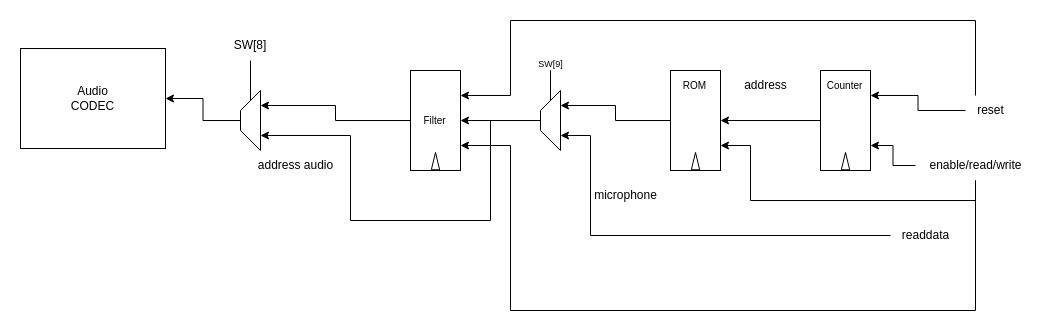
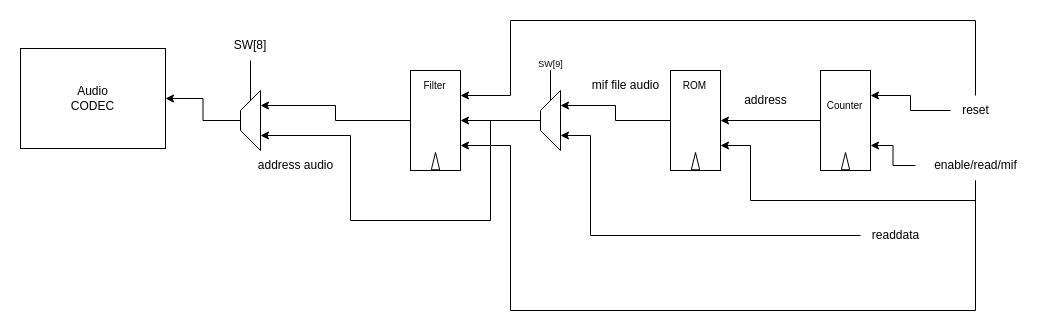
  <mxCell id="0" />
  <mxCell id="1" parent="0" />
  <mxCell id="2" value="" style="group" vertex="1" connectable="0" parent="1"><mxGeometry x="670" y="70" width="50" height="100" as="geometry" /></mxCell>
  <mxCell id="3" value="" style="rounded=0;whiteSpace=wrap;html=1;" vertex="1" parent="2"><mxGeometry width="50" height="100" as="geometry" /></mxCell>
  <mxCell id="4" value="" style="triangle;whiteSpace=wrap;html=1;rotation=-90;" vertex="1" parent="2"><mxGeometry x="16.346" y="86.458" width="17.308" height="8.333" as="geometry" /></mxCell>
  <mxCell id="5" value="&lt;font style=&quot;font-size: 10px;&quot;&gt;ROM&lt;/font&gt;" style="text;html=1;strokeColor=none;fillColor=none;align=center;verticalAlign=middle;whiteSpace=wrap;rounded=0;" vertex="1" parent="2"><mxGeometry x="13.462" y="8.333" width="23.077" height="12.5" as="geometry" /></mxCell>
  <mxCell id="6" value="" style="group" vertex="1" connectable="0" parent="1"><mxGeometry x="820" y="70" width="50" height="100" as="geometry" /></mxCell>
  <mxCell id="7" value="" style="rounded=0;whiteSpace=wrap;html=1;" vertex="1" parent="6"><mxGeometry width="50" height="100" as="geometry" /></mxCell>
  <mxCell id="8" value="" style="triangle;whiteSpace=wrap;html=1;rotation=-90;" vertex="1" parent="6"><mxGeometry x="16.346" y="86.458" width="17.308" height="8.333" as="geometry" /></mxCell>
- <mxCell id="9" value="&lt;font style=&quot;font-size: 10px;&quot;&gt;Counter&lt;/font&gt;" style="text;html=1;strokeColor=none;fillColor=none;align=center;verticalAlign=middle;whiteSpace=wrap;rounded=0;" vertex="1" parent="6"><mxGeometry x="13.462" y="8.333" width="23.077" height="12.5" as="geometry" /></mxCell>
+ <mxCell id="9" value="&lt;font style=&quot;font-size: 10px;&quot;&gt;Counter&lt;/font&gt;" style="text;html=1;strokeColor=none;fillColor=none;align=center;verticalAlign=middle;whiteSpace=wrap;rounded=0;" vertex="1" parent="6"><mxGeometry x="13.462" y="28.333" width="23.077" height="12.5" as="geometry" /></mxCell>
  <mxCell id="10" value="" style="group" vertex="1" connectable="0" parent="1"><mxGeometry x="410" y="70" width="50" height="100" as="geometry" /></mxCell>
  <mxCell id="11" value="" style="rounded=0;whiteSpace=wrap;html=1;" vertex="1" parent="10"><mxGeometry width="50" height="100" as="geometry" /></mxCell>
  <mxCell id="12" value="" style="triangle;whiteSpace=wrap;html=1;rotation=-90;" vertex="1" parent="10"><mxGeometry x="16.346" y="86.458" width="17.308" height="8.333" as="geometry" /></mxCell>
- <mxCell id="13" value="&lt;font style=&quot;font-size: 10px;&quot;&gt;Filter&lt;/font&gt;" style="text;html=1;strokeColor=none;fillColor=none;align=center;verticalAlign=middle;whiteSpace=wrap;rounded=0;" vertex="1" parent="10"><mxGeometry x="13.462" y="43.333" width="23.077" height="12.5" as="geometry" /></mxCell>
+ <mxCell id="13" value="&lt;font style=&quot;font-size: 10px;&quot;&gt;Filter&lt;/font&gt;" style="text;html=1;strokeColor=none;fillColor=none;align=center;verticalAlign=middle;whiteSpace=wrap;rounded=0;" vertex="1" parent="10"><mxGeometry x="13.462" y="8.333" width="23.077" height="12.5" as="geometry" /></mxCell>
  <mxCell id="14" style="edgeStyle=orthogonalEdgeStyle;rounded=0;orthogonalLoop=1;jettySize=auto;html=1;entryX=1;entryY=0.5;entryDx=0;entryDy=0;" edge="1" parent="1" source="16" target="11"><mxGeometry relative="1" as="geometry" /></mxCell>
  <mxCell id="15" style="edgeStyle=orthogonalEdgeStyle;rounded=0;orthogonalLoop=1;jettySize=auto;html=1;exitX=0.5;exitY=0;exitDx=0;exitDy=0;entryX=0.25;entryY=1;entryDx=0;entryDy=0;" edge="1" parent="1" source="16" target="27"><mxGeometry relative="1" as="geometry"><Array as="points"><mxPoint x="490" y="120" /><mxPoint x="490" y="220" /><mxPoint x="350" y="220" /><mxPoint x="350" y="135" /></Array></mxGeometry></mxCell>
  <mxCell id="16" value="" style="shape=trapezoid;perimeter=trapezoidPerimeter;whiteSpace=wrap;html=1;fixedSize=1;rotation=-90;" vertex="1" parent="1"><mxGeometry x="520" y="110" width="60" height="20" as="geometry" /></mxCell>
  <mxCell id="17" style="edgeStyle=orthogonalEdgeStyle;rounded=0;orthogonalLoop=1;jettySize=auto;html=1;exitX=0;exitY=0.5;exitDx=0;exitDy=0;entryX=0.75;entryY=1;entryDx=0;entryDy=0;" edge="1" parent="1" source="3" target="16"><mxGeometry relative="1" as="geometry" /></mxCell>
  <mxCell id="18" style="edgeStyle=orthogonalEdgeStyle;rounded=0;orthogonalLoop=1;jettySize=auto;html=1;exitX=0;exitY=0.5;exitDx=0;exitDy=0;entryX=1;entryY=0.5;entryDx=0;entryDy=0;" edge="1" parent="1" source="7" target="3"><mxGeometry relative="1" as="geometry" /></mxCell>
  <mxCell id="19" style="edgeStyle=orthogonalEdgeStyle;rounded=0;orthogonalLoop=1;jettySize=auto;html=1;entryX=1;entryY=0.5;entryDx=0;entryDy=0;endArrow=none;endFill=0;" edge="1" parent="1" source="20" target="16"><mxGeometry relative="1" as="geometry" /></mxCell>
  <mxCell id="20" value="&lt;font style=&quot;font-size: 9px;&quot;&gt;SW[9]&lt;/font&gt;" style="text;html=1;align=center;verticalAlign=middle;resizable=0;points=[];autosize=1;strokeColor=none;fillColor=none;" vertex="1" parent="1"><mxGeometry x="525" y="48" width="50" height="30" as="geometry" /></mxCell>
  <mxCell id="21" style="edgeStyle=orthogonalEdgeStyle;rounded=0;orthogonalLoop=1;jettySize=auto;html=1;entryX=0.25;entryY=1;entryDx=0;entryDy=0;" edge="1" parent="1" source="22" target="16"><mxGeometry relative="1" as="geometry"><Array as="points"><mxPoint x="590" y="235" /><mxPoint x="590" y="135" /></Array></mxGeometry></mxCell>
- <mxCell id="22" value="readdata" style="text;html=1;align=center;verticalAlign=middle;resizable=0;points=[];autosize=1;strokeColor=none;fillColor=none;" vertex="1" parent="1"><mxGeometry x="890" y="220" width="70" height="30" as="geometry" /></mxCell>
+ <mxCell id="22" value="readdata" style="text;html=1;align=center;verticalAlign=middle;resizable=0;points=[];autosize=1;strokeColor=none;fillColor=none;" vertex="1" parent="1"><mxGeometry x="860" y="220" width="70" height="30" as="geometry" /></mxCell>
  <mxCell id="23" style="edgeStyle=orthogonalEdgeStyle;rounded=0;orthogonalLoop=1;jettySize=auto;html=1;entryX=1;entryY=0.25;entryDx=0;entryDy=0;" edge="1" parent="1" source="25" target="7"><mxGeometry relative="1" as="geometry" /></mxCell>
  <mxCell id="24" style="edgeStyle=orthogonalEdgeStyle;rounded=0;orthogonalLoop=1;jettySize=auto;html=1;entryX=1;entryY=0.25;entryDx=0;entryDy=0;" edge="1" parent="1" source="25" target="11"><mxGeometry relative="1" as="geometry"><Array as="points"><mxPoint x="975" y="20" /><mxPoint x="510" y="20" /><mxPoint x="510" y="95" /></Array></mxGeometry></mxCell>
- <mxCell id="25" value="reset" style="text;html=1;align=center;verticalAlign=middle;resizable=0;points=[];autosize=1;strokeColor=none;fillColor=none;" vertex="1" parent="1"><mxGeometry x="965" y="95" width="50" height="30" as="geometry" /></mxCell>
+ <mxCell id="25" value="reset" style="text;html=1;align=center;verticalAlign=middle;resizable=0;points=[];autosize=1;strokeColor=none;fillColor=none;" vertex="1" parent="1"><mxGeometry x="950" y="95" width="50" height="30" as="geometry" /></mxCell>
  <mxCell id="26" style="edgeStyle=orthogonalEdgeStyle;rounded=0;orthogonalLoop=1;jettySize=auto;html=1;entryX=1;entryY=0.5;entryDx=0;entryDy=0;" edge="1" parent="1" source="27" target="31"><mxGeometry relative="1" as="geometry" /></mxCell>
  <mxCell id="27" value="" style="shape=trapezoid;perimeter=trapezoidPerimeter;whiteSpace=wrap;html=1;fixedSize=1;rotation=-90;" vertex="1" parent="1"><mxGeometry x="220" y="110" width="60" height="20" as="geometry" /></mxCell>
  <mxCell id="28" style="edgeStyle=orthogonalEdgeStyle;rounded=0;orthogonalLoop=1;jettySize=auto;html=1;entryX=0.75;entryY=1;entryDx=0;entryDy=0;" edge="1" parent="1" source="11" target="27"><mxGeometry relative="1" as="geometry" /></mxCell>
  <mxCell id="29" style="edgeStyle=orthogonalEdgeStyle;rounded=0;orthogonalLoop=1;jettySize=auto;html=1;entryX=1;entryY=0.5;entryDx=0;entryDy=0;endArrow=none;endFill=0;" edge="1" parent="1" source="30" target="27"><mxGeometry relative="1" as="geometry" /></mxCell>
  <mxCell id="30" value="SW[8]" style="text;html=1;strokeColor=none;fillColor=none;align=center;verticalAlign=middle;whiteSpace=wrap;rounded=0;" vertex="1" parent="1"><mxGeometry x="220" y="30" width="60" height="30" as="geometry" /></mxCell>
  <mxCell id="31" value="Audio&lt;br&gt;CODEC" style="whiteSpace=wrap;html=1;aspect=fixed;" vertex="1" parent="1"><mxGeometry x="20" y="48" width="145" height="100" as="geometry" /></mxCell>
  <mxCell id="32" value="address audio" style="text;html=1;align=center;verticalAlign=middle;resizable=0;points=[];autosize=1;strokeColor=none;fillColor=none;" vertex="1" parent="1"><mxGeometry x="240" y="150" width="110" height="30" as="geometry" /></mxCell>
- <mxCell id="33" value="address" style="text;html=1;align=center;verticalAlign=middle;resizable=0;points=[];autosize=1;strokeColor=none;fillColor=none;" vertex="1" parent="1"><mxGeometry x="730" y="70" width="70" height="30" as="geometry" /></mxCell>
- <mxCell id="35" value="microphone" style="text;html=1;align=center;verticalAlign=middle;resizable=0;points=[];autosize=1;strokeColor=none;fillColor=none;" vertex="1" parent="1"><mxGeometry x="580" y="180" width="90" height="30" as="geometry" /></mxCell>
+ <mxCell id="33" value="address" style="text;html=1;align=center;verticalAlign=middle;resizable=0;points=[];autosize=1;strokeColor=none;fillColor=none;" vertex="1" parent="1"><mxGeometry x="730" y="85" width="70" height="30" as="geometry" /></mxCell>
+ <mxCell id="34" value="mif file audio" style="text;html=1;align=center;verticalAlign=middle;resizable=0;points=[];autosize=1;strokeColor=none;fillColor=none;" vertex="1" parent="1"><mxGeometry x="580" y="70" width="90" height="30" as="geometry" /></mxCell>
  <mxCell id="36" style="edgeStyle=orthogonalEdgeStyle;rounded=0;orthogonalLoop=1;jettySize=auto;html=1;entryX=1;entryY=0.75;entryDx=0;entryDy=0;" edge="1" parent="1" source="39" target="7"><mxGeometry relative="1" as="geometry" /></mxCell>
  <mxCell id="37" style="edgeStyle=orthogonalEdgeStyle;rounded=0;orthogonalLoop=1;jettySize=auto;html=1;entryX=1;entryY=0.75;entryDx=0;entryDy=0;" edge="1" parent="1" source="39" target="3"><mxGeometry relative="1" as="geometry"><Array as="points"><mxPoint x="975" y="200" /><mxPoint x="750" y="200" /><mxPoint x="750" y="145" /></Array></mxGeometry></mxCell>
  <mxCell id="38" style="edgeStyle=orthogonalEdgeStyle;rounded=0;orthogonalLoop=1;jettySize=auto;html=1;entryX=1;entryY=0.75;entryDx=0;entryDy=0;" edge="1" parent="1" source="39" target="11"><mxGeometry relative="1" as="geometry"><Array as="points"><mxPoint x="975" y="310" /><mxPoint x="510" y="310" /><mxPoint x="510" y="145" /></Array></mxGeometry></mxCell>
- <mxCell id="39" value="enable/read/write" style="text;html=1;align=center;verticalAlign=middle;resizable=0;points=[];autosize=1;strokeColor=none;fillColor=none;" vertex="1" parent="1"><mxGeometry x="915" y="150" width="120" height="30" as="geometry" /></mxCell>
+ <mxCell id="39" value="enable/read/mif" style="text;html=1;align=center;verticalAlign=middle;resizable=0;points=[];autosize=1;strokeColor=none;fillColor=none;" vertex="1" parent="1"><mxGeometry x="915" y="150" width="120" height="30" as="geometry" /></mxCell>
